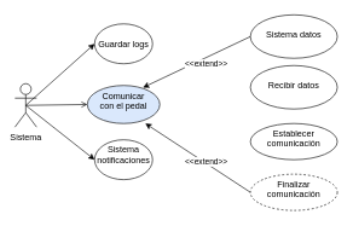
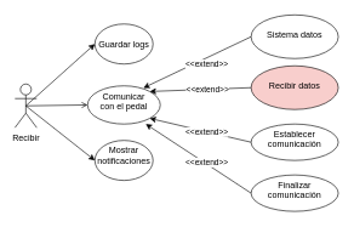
  <mxCell id="0" />
  <mxCell id="1" parent="0" />
  <mxCell id="2" style="edgeStyle=none;html=1;exitX=0.5;exitY=0.5;exitDx=0;exitDy=0;exitPerimeter=0;entryX=0;entryY=0.5;entryDx=0;entryDy=0;" parent="1" source="5" target="6" edge="1"><mxGeometry relative="1" as="geometry" /></mxCell>
  <mxCell id="3" style="edgeStyle=none;html=1;exitX=0.5;exitY=0.5;exitDx=0;exitDy=0;exitPerimeter=0;entryX=0;entryY=0.5;entryDx=0;entryDy=0;endArrow=open;" parent="1" source="5" target="7" edge="1"><mxGeometry relative="1" as="geometry" /></mxCell>
  <mxCell id="4" style="edgeStyle=none;html=1;exitX=0.5;exitY=0.5;exitDx=0;exitDy=0;exitPerimeter=0;entryX=0;entryY=0.5;entryDx=0;entryDy=0;" parent="1" source="5" target="8" edge="1"><mxGeometry relative="1" as="geometry" /></mxCell>
- <mxCell id="5" value="Sistema" style="shape=umlActor;verticalLabelPosition=bottom;verticalAlign=top;html=1;outlineConnect=0;" parent="1" vertex="1"><mxGeometry x="20" y="115" width="30" height="60" as="geometry" /></mxCell>
+ <mxCell id="5" value="Recibir" style="shape=umlActor;verticalLabelPosition=bottom;verticalAlign=top;html=1;outlineConnect=0;" parent="1" vertex="1"><mxGeometry x="20" y="115" width="30" height="60" as="geometry" /></mxCell>
  <mxCell id="6" value="&lt;br&gt;Guardar logs" style="ellipse;whiteSpace=wrap;html=1;verticalAlign=top;" parent="1" vertex="1"><mxGeometry x="130" y="32.5" width="80" height="55" as="geometry" /></mxCell>
- <mxCell id="7" value="Comunicar &lt;br&gt;con el pedal" style="ellipse;whiteSpace=wrap;html=1;verticalAlign=top;fillColor=#dae8fc;" parent="1" vertex="1"><mxGeometry x="120" y="117.5" width="100" height="52.5" as="geometry" /></mxCell>
- <mxCell id="8" value="Sistema notificaciones" style="ellipse;whiteSpace=wrap;html=1;verticalAlign=top;" parent="1" vertex="1"><mxGeometry x="130" y="192.5" width="80" height="55" as="geometry" /></mxCell>
+ <mxCell id="7" value="Comunicar &lt;br&gt;con el pedal" style="ellipse;whiteSpace=wrap;html=1;verticalAlign=top;" parent="1" vertex="1"><mxGeometry x="120" y="117.5" width="100" height="52.5" as="geometry" /></mxCell>
+ <mxCell id="8" value="Mostrar notificaciones" style="ellipse;whiteSpace=wrap;html=1;verticalAlign=top;" parent="1" vertex="1"><mxGeometry x="130" y="192.5" width="80" height="55" as="geometry" /></mxCell>
  <mxCell id="9" style="edgeStyle=none;html=1;exitX=0;exitY=0.5;exitDx=0;exitDy=0;entryX=0.768;entryY=0.054;entryDx=0;entryDy=0;entryPerimeter=0;" parent="1" source="11" target="7" edge="1"><mxGeometry relative="1" as="geometry" /></mxCell>
  <mxCell id="10" value="&amp;lt;&amp;lt;extend&amp;gt;&amp;gt;" style="edgeLabel;html=1;align=center;verticalAlign=middle;resizable=0;points=[];" parent="9" vertex="1" connectable="0"><mxGeometry x="-0.166" y="5" relative="1" as="geometry"><mxPoint x="-2" y="4" as="offset" /></mxGeometry></mxCell>
  <mxCell id="11" value="&lt;br&gt;Sistema datos" style="ellipse;whiteSpace=wrap;html=1;verticalAlign=top;" parent="1" vertex="1"><mxGeometry x="345" y="20" width="120" height="60" as="geometry" /></mxCell>
- <mxCell id="14" value="&lt;br&gt;Recibir datos" style="ellipse;whiteSpace=wrap;html=1;verticalAlign=top;" parent="1" vertex="1"><mxGeometry x="345" y="90" width="120" height="60" as="geometry" /></mxCell>
+ <mxCell id="12" style="edgeStyle=none;html=1;exitX=0;exitY=0.5;exitDx=0;exitDy=0;entryX=1;entryY=0;entryDx=0;entryDy=0;" parent="1" source="14" target="7" edge="1"><mxGeometry relative="1" as="geometry" /></mxCell>
+ <mxCell id="13" value="&amp;lt;&amp;lt;extend&amp;gt;&amp;gt;" style="edgeLabel;html=1;align=center;verticalAlign=middle;resizable=0;points=[];" parent="12" vertex="1" connectable="0"><mxGeometry x="-0.08" relative="1" as="geometry"><mxPoint x="3" as="offset" /></mxGeometry></mxCell>
+ <mxCell id="14" value="&lt;br&gt;Recibir datos" style="ellipse;whiteSpace=wrap;html=1;verticalAlign=top;fillColor=#f8cecc;" parent="1" vertex="1"><mxGeometry x="345" y="90" width="120" height="60" as="geometry" /></mxCell>
+ <mxCell id="15" style="edgeStyle=none;html=1;exitX=0;exitY=0.5;exitDx=0;exitDy=0;entryX=1;entryY=1;entryDx=0;entryDy=0;" parent="1" source="17" target="7" edge="1"><mxGeometry relative="1" as="geometry" /></mxCell>
+ <mxCell id="16" value="&amp;lt;&amp;lt;extend&amp;gt;&amp;gt;" style="edgeLabel;html=1;align=center;verticalAlign=middle;resizable=0;points=[];" parent="15" vertex="1" connectable="0"><mxGeometry x="-0.094" relative="1" as="geometry"><mxPoint x="2" as="offset" /></mxGeometry></mxCell>
  <mxCell id="17" value="Establecer comunicación" style="ellipse;whiteSpace=wrap;html=1;verticalAlign=top;" parent="1" vertex="1"><mxGeometry x="345" y="170" width="120" height="50" as="geometry" /></mxCell>
  <mxCell id="18" style="edgeStyle=none;html=1;exitX=0;exitY=0.5;exitDx=0;exitDy=0;" parent="1" source="20" edge="1"><mxGeometry relative="1" as="geometry"><mxPoint x="200" y="170" as="targetPoint" /></mxGeometry></mxCell>
  <mxCell id="19" value="&amp;lt;&amp;lt;extend&amp;gt;&amp;gt;" style="edgeLabel;html=1;align=center;verticalAlign=middle;resizable=0;points=[];" parent="18" vertex="1" connectable="0"><mxGeometry x="-0.096" relative="1" as="geometry"><mxPoint x="4" as="offset" /></mxGeometry></mxCell>
- <mxCell id="20" value="Finalizar comunicación" style="ellipse;whiteSpace=wrap;html=1;verticalAlign=top;dashed=1;" parent="1" vertex="1"><mxGeometry x="345" y="240" width="120" height="50" as="geometry" /></mxCell>
+ <mxCell id="20" value="Finalizar comunicación" style="ellipse;whiteSpace=wrap;html=1;verticalAlign=top;" parent="1" vertex="1"><mxGeometry x="345" y="240" width="120" height="50" as="geometry" /></mxCell>
